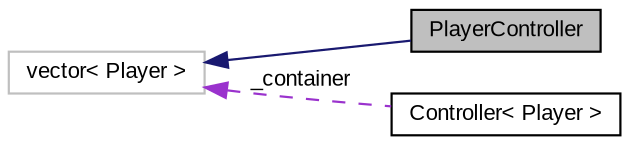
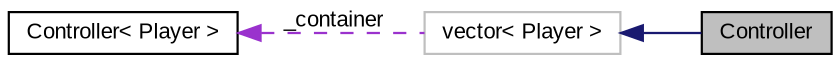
  digraph {
    fontname="Liberation Sans"
    rankdir=LR
    node [color=black fillcolor=white fontname="Liberation Sans" fontsize=10 shape=record style=filled]
    edge [dir=back fontname="Liberation Sans" fontsize=10 labelfontname=Helvetica labelfontsize=10]
-   n1 [fillcolor=grey75 fontcolor=black height=0.2 label=PlayerController width=0.4]
+   n1 [fillcolor=grey75 fontcolor=black height=0.2 label=Controller width=0.4]
    n2 [height=0.2 label="Controller\< Player \>" width=0.4]
    n3 [color=grey75 height=0.2 label="vector\< Player \>" width=0.4]
    n3 -> n1 [color=midnightblue style=solid]
-   n3 -> n2 [color=darkorchid3 label=" _container" style=dashed]
+   n2 -> n3 [color=darkorchid3 label=" _container" style=dashed]
  }
